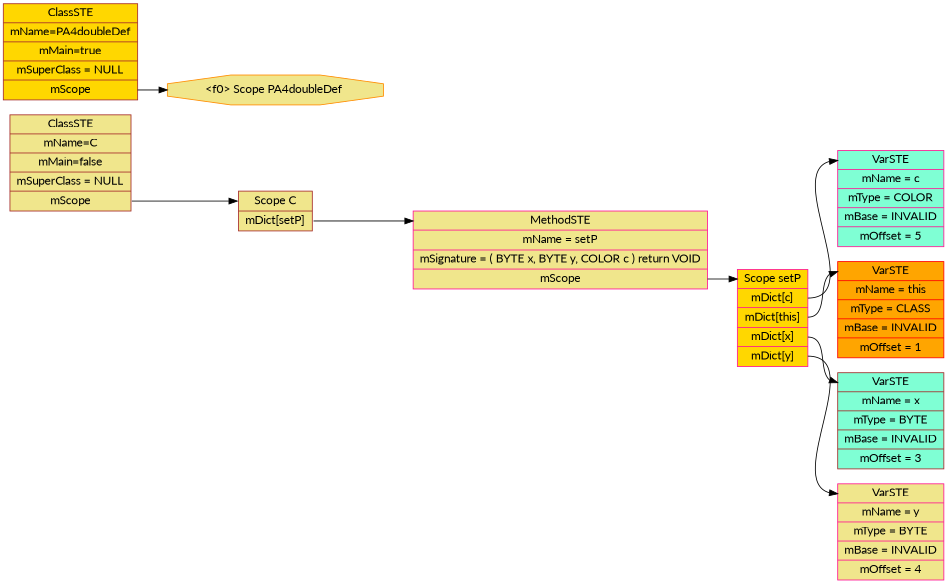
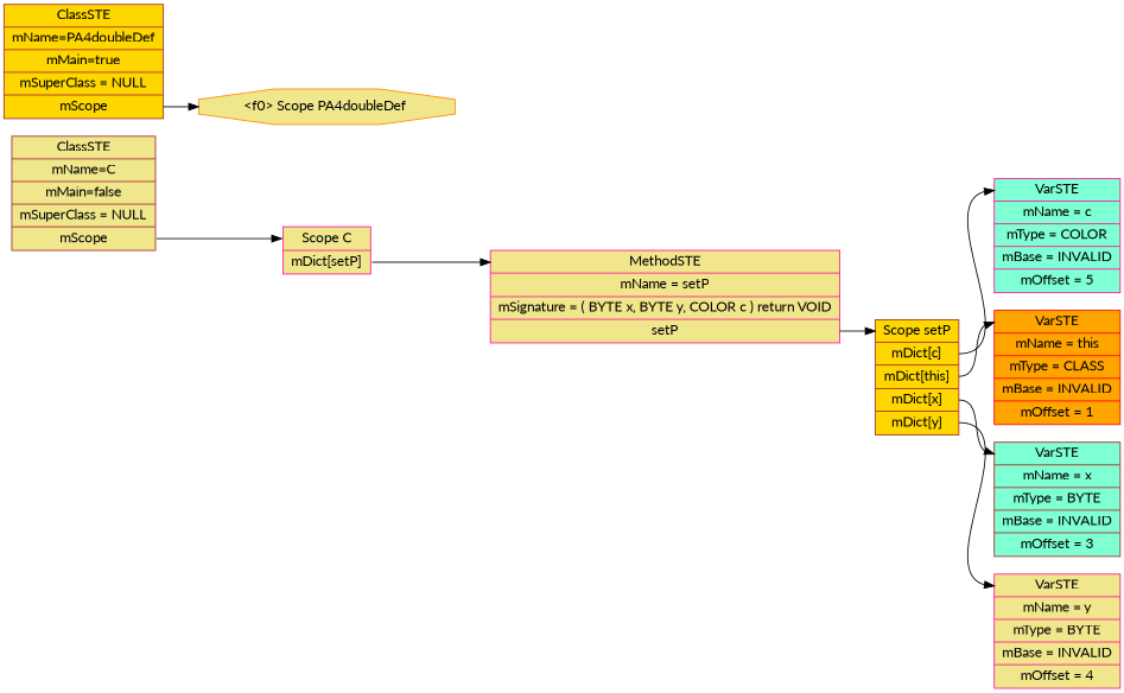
  digraph {
    fontname=Lato
    rankdir=LR
    node [color=brown fillcolor=khaki fontname=Lato shape=record style=filled]
    edge [fontname=Lato headport=f0 tailport=f4]
-   n1 [color=deeppink fillcolor=gold label="<f0> Scope setP | <f1> mDict\[c\] | <f2> mDict\[this\] | <f3> mDict\[x\] | <f4> mDict\[y\] "]
+   n1 [fillcolor=gold label="<f0> Scope setP | <f1> mDict\[c\] | <f2> mDict\[this\] | <f3> mDict\[x\] | <f4> mDict\[y\] "]
    n2 [color=deeppink fillcolor=aquamarine label=" <f0> VarSTE | <f1> mName = c| <f2> mType = COLOR| <f3> mBase = INVALID| <f4> mOffset = 5"]
    n3 [color=red fillcolor=orange label=" <f0> VarSTE | <f1> mName = this| <f2> mType = CLASS| <f3> mBase = INVALID| <f4> mOffset = 1"]
    n4 [fillcolor=aquamarine label=" <f0> VarSTE | <f1> mName = x| <f2> mType = BYTE| <f3> mBase = INVALID| <f4> mOffset = 3"]
    n5 [color=deeppink label=" <f0> VarSTE | <f1> mName = y| <f2> mType = BYTE| <f3> mBase = INVALID| <f4> mOffset = 4"]
-   n6 [label="<f0> Scope C | <f1> mDict\[setP\] "]
-   n7 [color=deeppink label=" <f0> MethodSTE | <f1> mName = setP| <f2> mSignature = ( BYTE x,  BYTE y,  COLOR c ) return VOID| <f3> mScope "]
+   n6 [color=deeppink label="<f0> Scope C | <f1> mDict\[setP\] "]
+   n7 [color=deeppink label=" <f0> MethodSTE | <f1> mName = setP| <f2> mSignature = ( BYTE x,  BYTE y,  COLOR c ) return VOID| <f3> setP "]
    n8 [color=darkorange label="<f0> Scope PA4doubleDef " shape=octagon]
    n9 [fillcolor=gold label=" <f0> ClassSTE | <f1> mName=PA4doubleDef| <f2> mMain=true| <f3> mSuperClass = NULL | <f4> mScope "]
    n10 [label=" <f0> ClassSTE | <f1> mName=C| <f2> mMain=false| <f3> mSuperClass = NULL | <f4> mScope "]
    n1 -> n2 [tailport=f1]
    n1 -> n3 [tailport=f2]
    n1 -> n4 [tailport=f3]
    n1 -> n5
    n6 -> n7 [tailport=f1]
    n7 -> n1 [tailport=f3]
    n9 -> n8
    n10 -> n6
  }
